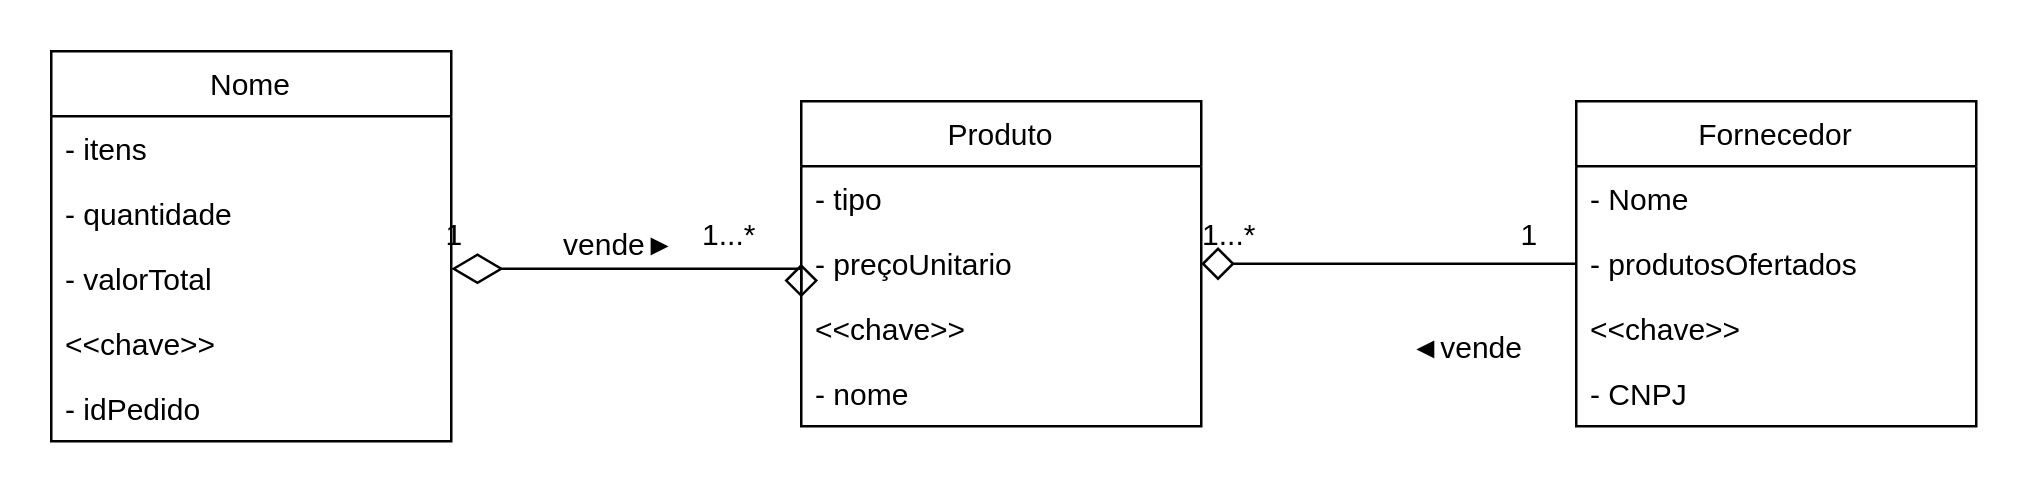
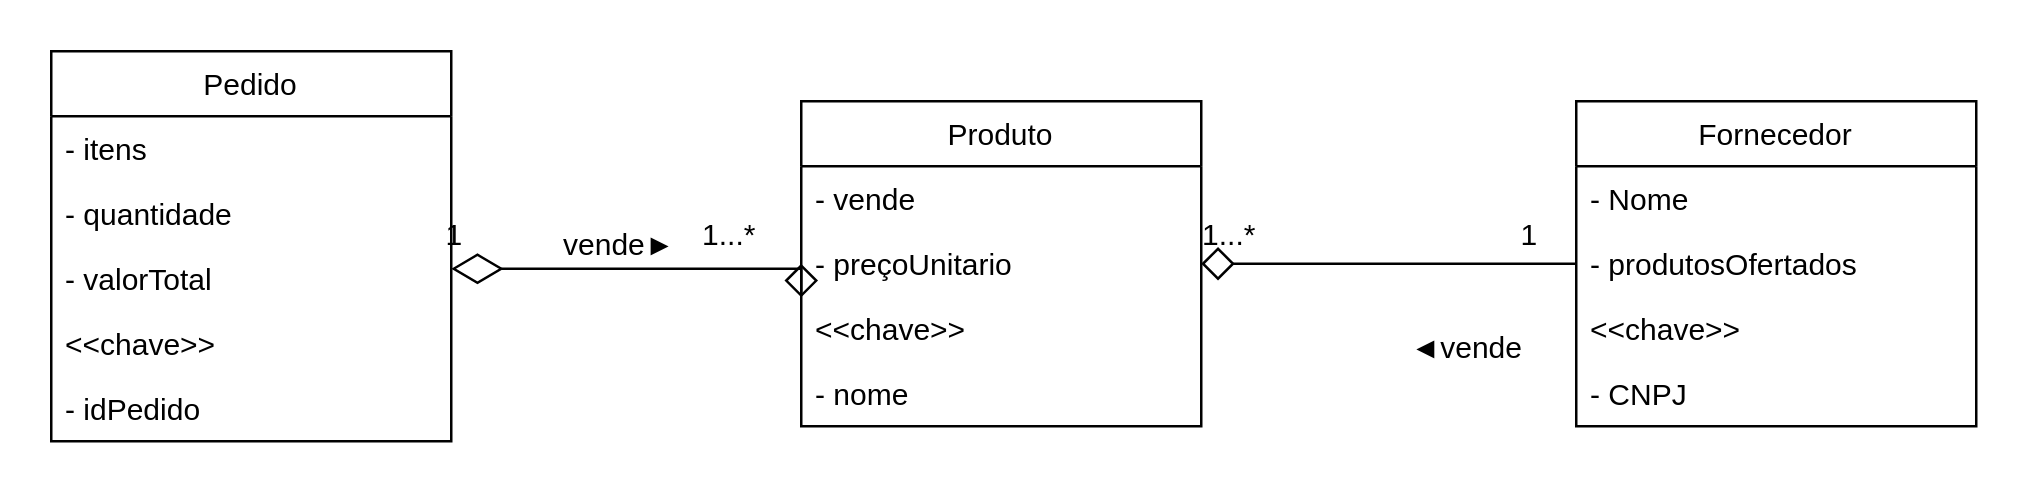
  <mxCell id="0" />
  <mxCell id="1" parent="0" />
  <mxCell id="2" style="edgeStyle=orthogonalEdgeStyle;rounded=0;orthogonalLoop=1;jettySize=auto;html=1;entryX=1;entryY=0.5;entryDx=0;entryDy=0;endArrow=diamond;endFill=0;endSize=11;exitX=0;exitY=0.5;exitDx=0;exitDy=0;" edge="1" parent="1" source="17" target="12"><mxGeometry relative="1" as="geometry"><Array as="points" /></mxGeometry></mxCell>
  <mxCell id="3" value="◄vende" style="text;html=1;align=center;verticalAlign=middle;resizable=0;points=[];autosize=1;" vertex="1" parent="1"><mxGeometry x="556" y="129" width="60" height="20" as="geometry" /></mxCell>
  <mxCell id="4" value="1" style="text;html=1;align=center;verticalAlign=middle;resizable=0;points=[];autosize=1;" vertex="1" parent="1"><mxGeometry x="601" y="84" width="20" height="20" as="geometry" /></mxCell>
  <mxCell id="5" value="1...*" style="text;html=1;align=center;verticalAlign=middle;resizable=0;points=[];autosize=1;" vertex="1" parent="1"><mxGeometry x="471" y="84" width="40" height="20" as="geometry" /></mxCell>
  <mxCell id="6" style="edgeStyle=orthogonalEdgeStyle;rounded=0;orthogonalLoop=1;jettySize=auto;html=1;entryX=0;entryY=0.5;entryDx=0;entryDy=0;endArrow=diamond;endFill=0;endSize=11;startArrow=diamondThin;startFill=0;startSize=18;" edge="1" parent="1" source="20" target="12"><mxGeometry relative="1" as="geometry"><Array as="points"><mxPoint x="221" y="107" /><mxPoint x="221" y="107" /></Array></mxGeometry></mxCell>
  <mxCell id="7" value="vende►" style="text;html=1;align=center;verticalAlign=middle;resizable=0;points=[];autosize=1;" vertex="1" parent="1"><mxGeometry x="217" y="88" width="60" height="20" as="geometry" /></mxCell>
  <mxCell id="8" value="1" style="text;html=1;align=center;verticalAlign=middle;resizable=0;points=[];autosize=1;" vertex="1" parent="1"><mxGeometry x="171" y="84" width="20" height="20" as="geometry" /></mxCell>
  <mxCell id="9" value="1...*" style="text;html=1;align=center;verticalAlign=middle;resizable=0;points=[];autosize=1;" vertex="1" parent="1"><mxGeometry x="271" y="84" width="40" height="20" as="geometry" /></mxCell>
  <mxCell id="10" value="Produto" style="swimlane;fontStyle=0;childLayout=stackLayout;horizontal=1;startSize=26;fillColor=none;horizontalStack=0;resizeParent=1;resizeParentMax=0;resizeLast=0;collapsible=1;marginBottom=0;" vertex="1" parent="1"><mxGeometry x="320" y="40" width="160" height="130" as="geometry" /></mxCell>
- <mxCell id="11" value="- tipo" style="text;strokeColor=none;fillColor=none;align=left;verticalAlign=top;spacingLeft=4;spacingRight=4;overflow=hidden;rotatable=0;points=[[0,0.5],[1,0.5]];portConstraint=eastwest;" vertex="1" parent="10"><mxGeometry y="26" width="160" height="26" as="geometry" /></mxCell>
+ <mxCell id="11" value="- vende" style="text;strokeColor=none;fillColor=none;align=left;verticalAlign=top;spacingLeft=4;spacingRight=4;overflow=hidden;rotatable=0;points=[[0,0.5],[1,0.5]];portConstraint=eastwest;" vertex="1" parent="10"><mxGeometry y="26" width="160" height="26" as="geometry" /></mxCell>
  <mxCell id="12" value="- preçoUnitario" style="text;strokeColor=none;fillColor=none;align=left;verticalAlign=top;spacingLeft=4;spacingRight=4;overflow=hidden;rotatable=0;points=[[0,0.5],[1,0.5]];portConstraint=eastwest;" vertex="1" parent="10"><mxGeometry y="52" width="160" height="26" as="geometry" /></mxCell>
  <mxCell id="13" value="&lt;&lt;chave&gt;&gt;" style="text;strokeColor=none;fillColor=none;align=left;verticalAlign=top;spacingLeft=4;spacingRight=4;overflow=hidden;rotatable=0;points=[[0,0.5],[1,0.5]];portConstraint=eastwest;" vertex="1" parent="10"><mxGeometry y="78" width="160" height="26" as="geometry" /></mxCell>
  <mxCell id="14" value="- nome" style="text;strokeColor=none;fillColor=none;align=left;verticalAlign=top;spacingLeft=4;spacingRight=4;overflow=hidden;rotatable=0;points=[[0,0.5],[1,0.5]];portConstraint=eastwest;" vertex="1" parent="10"><mxGeometry y="104" width="160" height="26" as="geometry" /></mxCell>
  <mxCell id="15" value="Fornecedor" style="swimlane;fontStyle=0;childLayout=stackLayout;horizontal=1;startSize=26;fillColor=none;horizontalStack=0;resizeParent=1;resizeParentMax=0;resizeLast=0;collapsible=1;marginBottom=0;" vertex="1" parent="1"><mxGeometry x="630" y="40" width="160" height="130" as="geometry" /></mxCell>
  <mxCell id="16" value="- Nome" style="text;strokeColor=none;fillColor=none;align=left;verticalAlign=top;spacingLeft=4;spacingRight=4;overflow=hidden;rotatable=0;points=[[0,0.5],[1,0.5]];portConstraint=eastwest;" vertex="1" parent="15"><mxGeometry y="26" width="160" height="26" as="geometry" /></mxCell>
  <mxCell id="17" value="- produtosOfertados" style="text;strokeColor=none;fillColor=none;align=left;verticalAlign=top;spacingLeft=4;spacingRight=4;overflow=hidden;rotatable=0;points=[[0,0.5],[1,0.5]];portConstraint=eastwest;" vertex="1" parent="15"><mxGeometry y="52" width="160" height="26" as="geometry" /></mxCell>
  <mxCell id="18" value="&lt;&lt;chave&gt;&gt;" style="text;strokeColor=none;fillColor=none;align=left;verticalAlign=top;spacingLeft=4;spacingRight=4;overflow=hidden;rotatable=0;points=[[0,0.5],[1,0.5]];portConstraint=eastwest;" vertex="1" parent="15"><mxGeometry y="78" width="160" height="26" as="geometry" /></mxCell>
  <mxCell id="19" value="- CNPJ" style="text;strokeColor=none;fillColor=none;align=left;verticalAlign=top;spacingLeft=4;spacingRight=4;overflow=hidden;rotatable=0;points=[[0,0.5],[1,0.5]];portConstraint=eastwest;" vertex="1" parent="15"><mxGeometry y="104" width="160" height="26" as="geometry" /></mxCell>
- <mxCell id="20" value="Nome" style="swimlane;fontStyle=0;childLayout=stackLayout;horizontal=1;startSize=26;fillColor=none;horizontalStack=0;resizeParent=1;resizeParentMax=0;resizeLast=0;collapsible=1;marginBottom=0;" vertex="1" parent="1"><mxGeometry x="20" y="20" width="160" height="156" as="geometry" /></mxCell>
+ <mxCell id="20" value="Pedido" style="swimlane;fontStyle=0;childLayout=stackLayout;horizontal=1;startSize=26;fillColor=none;horizontalStack=0;resizeParent=1;resizeParentMax=0;resizeLast=0;collapsible=1;marginBottom=0;" vertex="1" parent="1"><mxGeometry x="20" y="20" width="160" height="156" as="geometry" /></mxCell>
  <mxCell id="21" value="- itens" style="text;strokeColor=none;fillColor=none;align=left;verticalAlign=top;spacingLeft=4;spacingRight=4;overflow=hidden;rotatable=0;points=[[0,0.5],[1,0.5]];portConstraint=eastwest;" vertex="1" parent="20"><mxGeometry y="26" width="160" height="26" as="geometry" /></mxCell>
  <mxCell id="22" value="- quantidade" style="text;strokeColor=none;fillColor=none;align=left;verticalAlign=top;spacingLeft=4;spacingRight=4;overflow=hidden;rotatable=0;points=[[0,0.5],[1,0.5]];portConstraint=eastwest;" vertex="1" parent="20"><mxGeometry y="52" width="160" height="26" as="geometry" /></mxCell>
  <mxCell id="23" value="- valorTotal" style="text;strokeColor=none;fillColor=none;align=left;verticalAlign=top;spacingLeft=4;spacingRight=4;overflow=hidden;rotatable=0;points=[[0,0.5],[1,0.5]];portConstraint=eastwest;" vertex="1" parent="20"><mxGeometry y="78" width="160" height="26" as="geometry" /></mxCell>
  <mxCell id="24" value="&lt;&lt;chave&gt;&gt;" style="text;strokeColor=none;fillColor=none;align=left;verticalAlign=top;spacingLeft=4;spacingRight=4;overflow=hidden;rotatable=0;points=[[0,0.5],[1,0.5]];portConstraint=eastwest;" vertex="1" parent="20"><mxGeometry y="104" width="160" height="26" as="geometry" /></mxCell>
  <mxCell id="25" value="- idPedido" style="text;strokeColor=none;fillColor=none;align=left;verticalAlign=top;spacingLeft=4;spacingRight=4;overflow=hidden;rotatable=0;points=[[0,0.5],[1,0.5]];portConstraint=eastwest;" vertex="1" parent="20"><mxGeometry y="130" width="160" height="26" as="geometry" /></mxCell>
